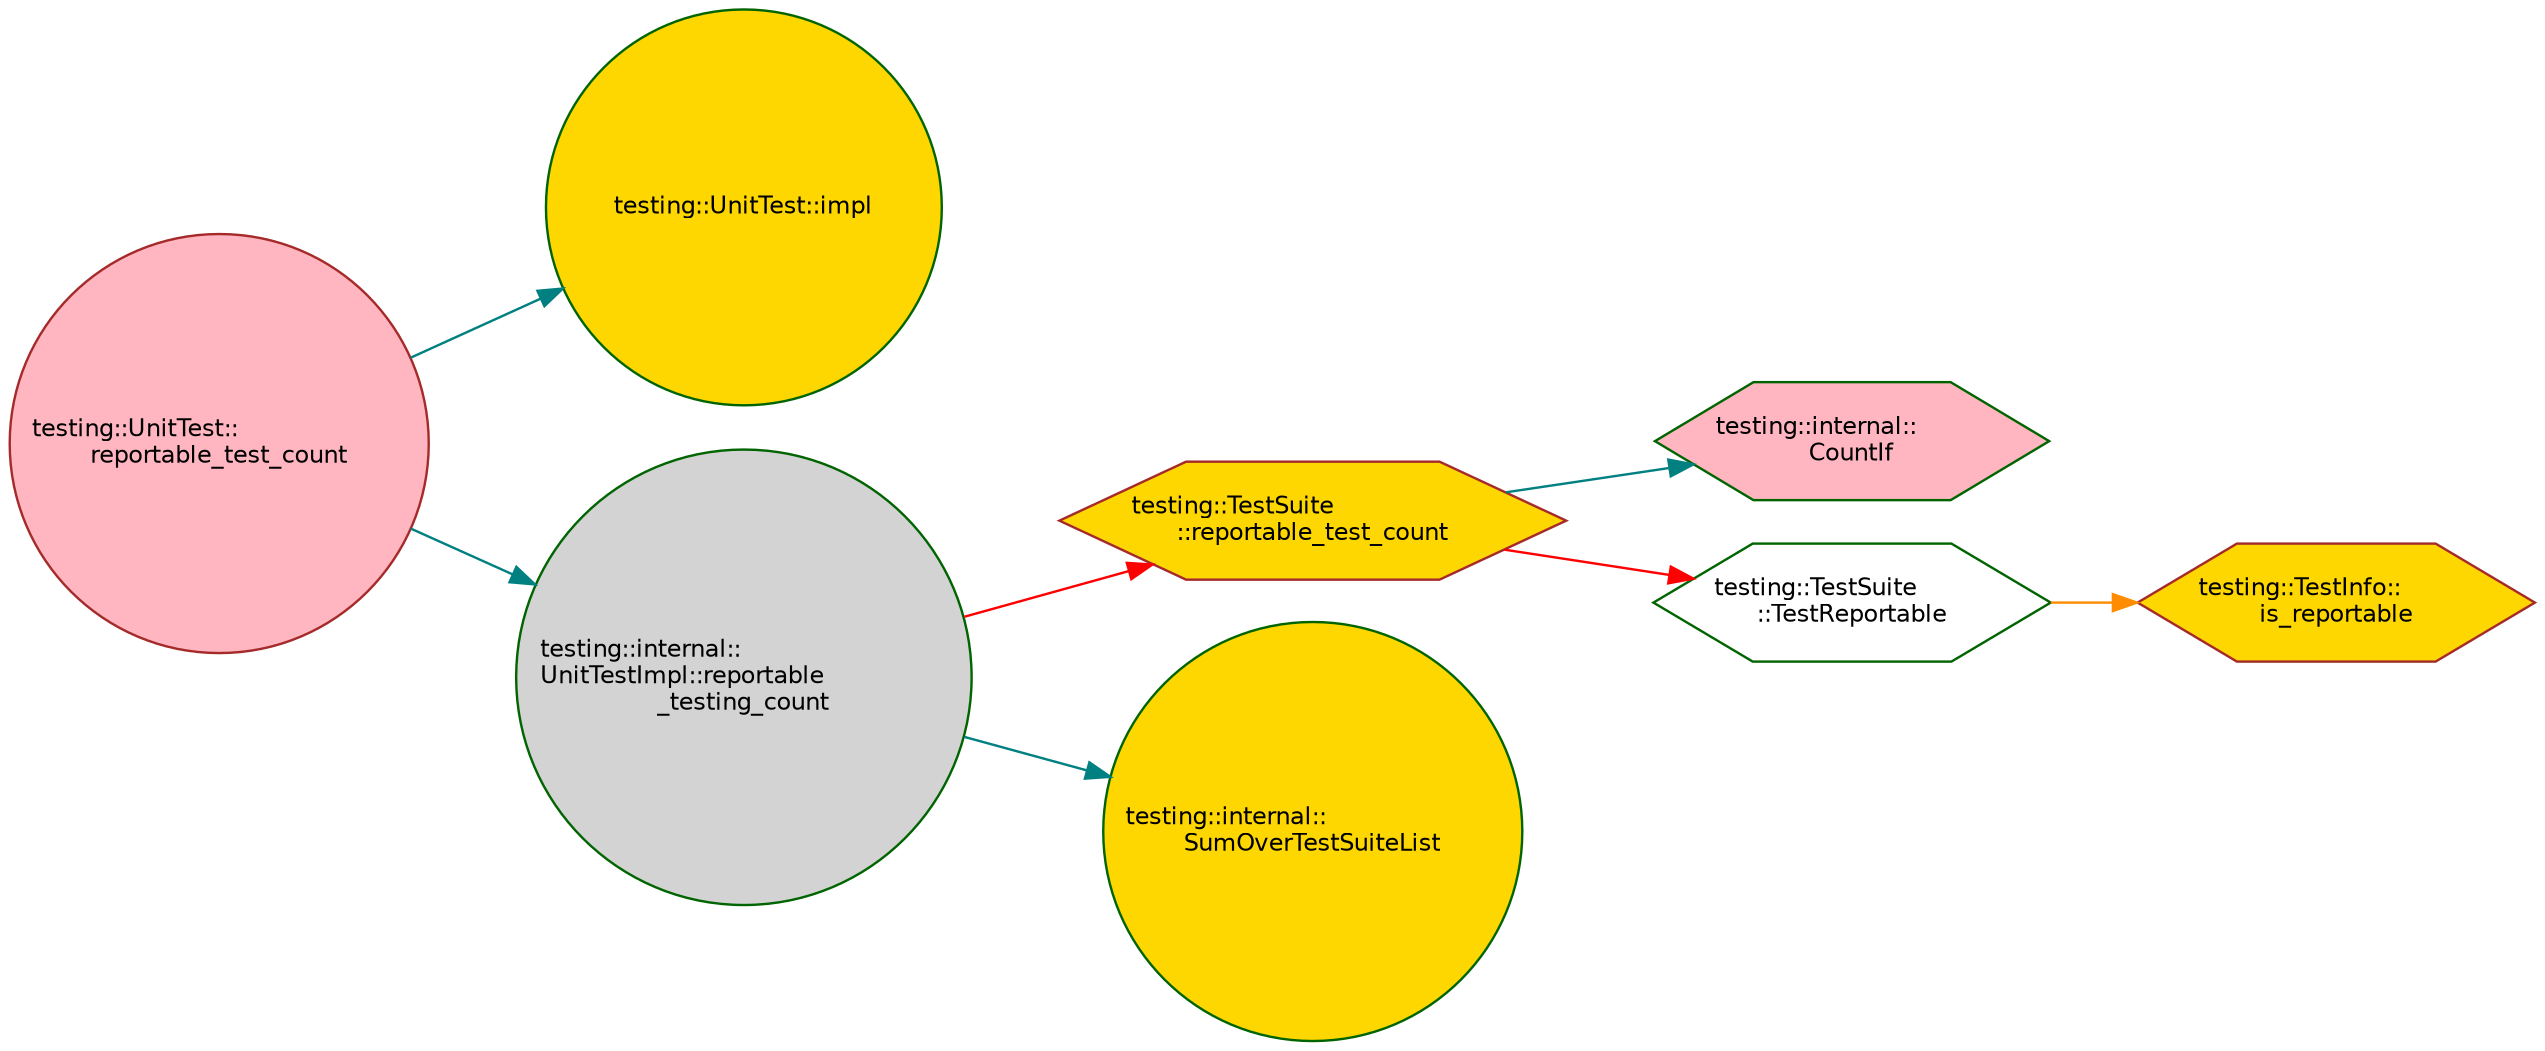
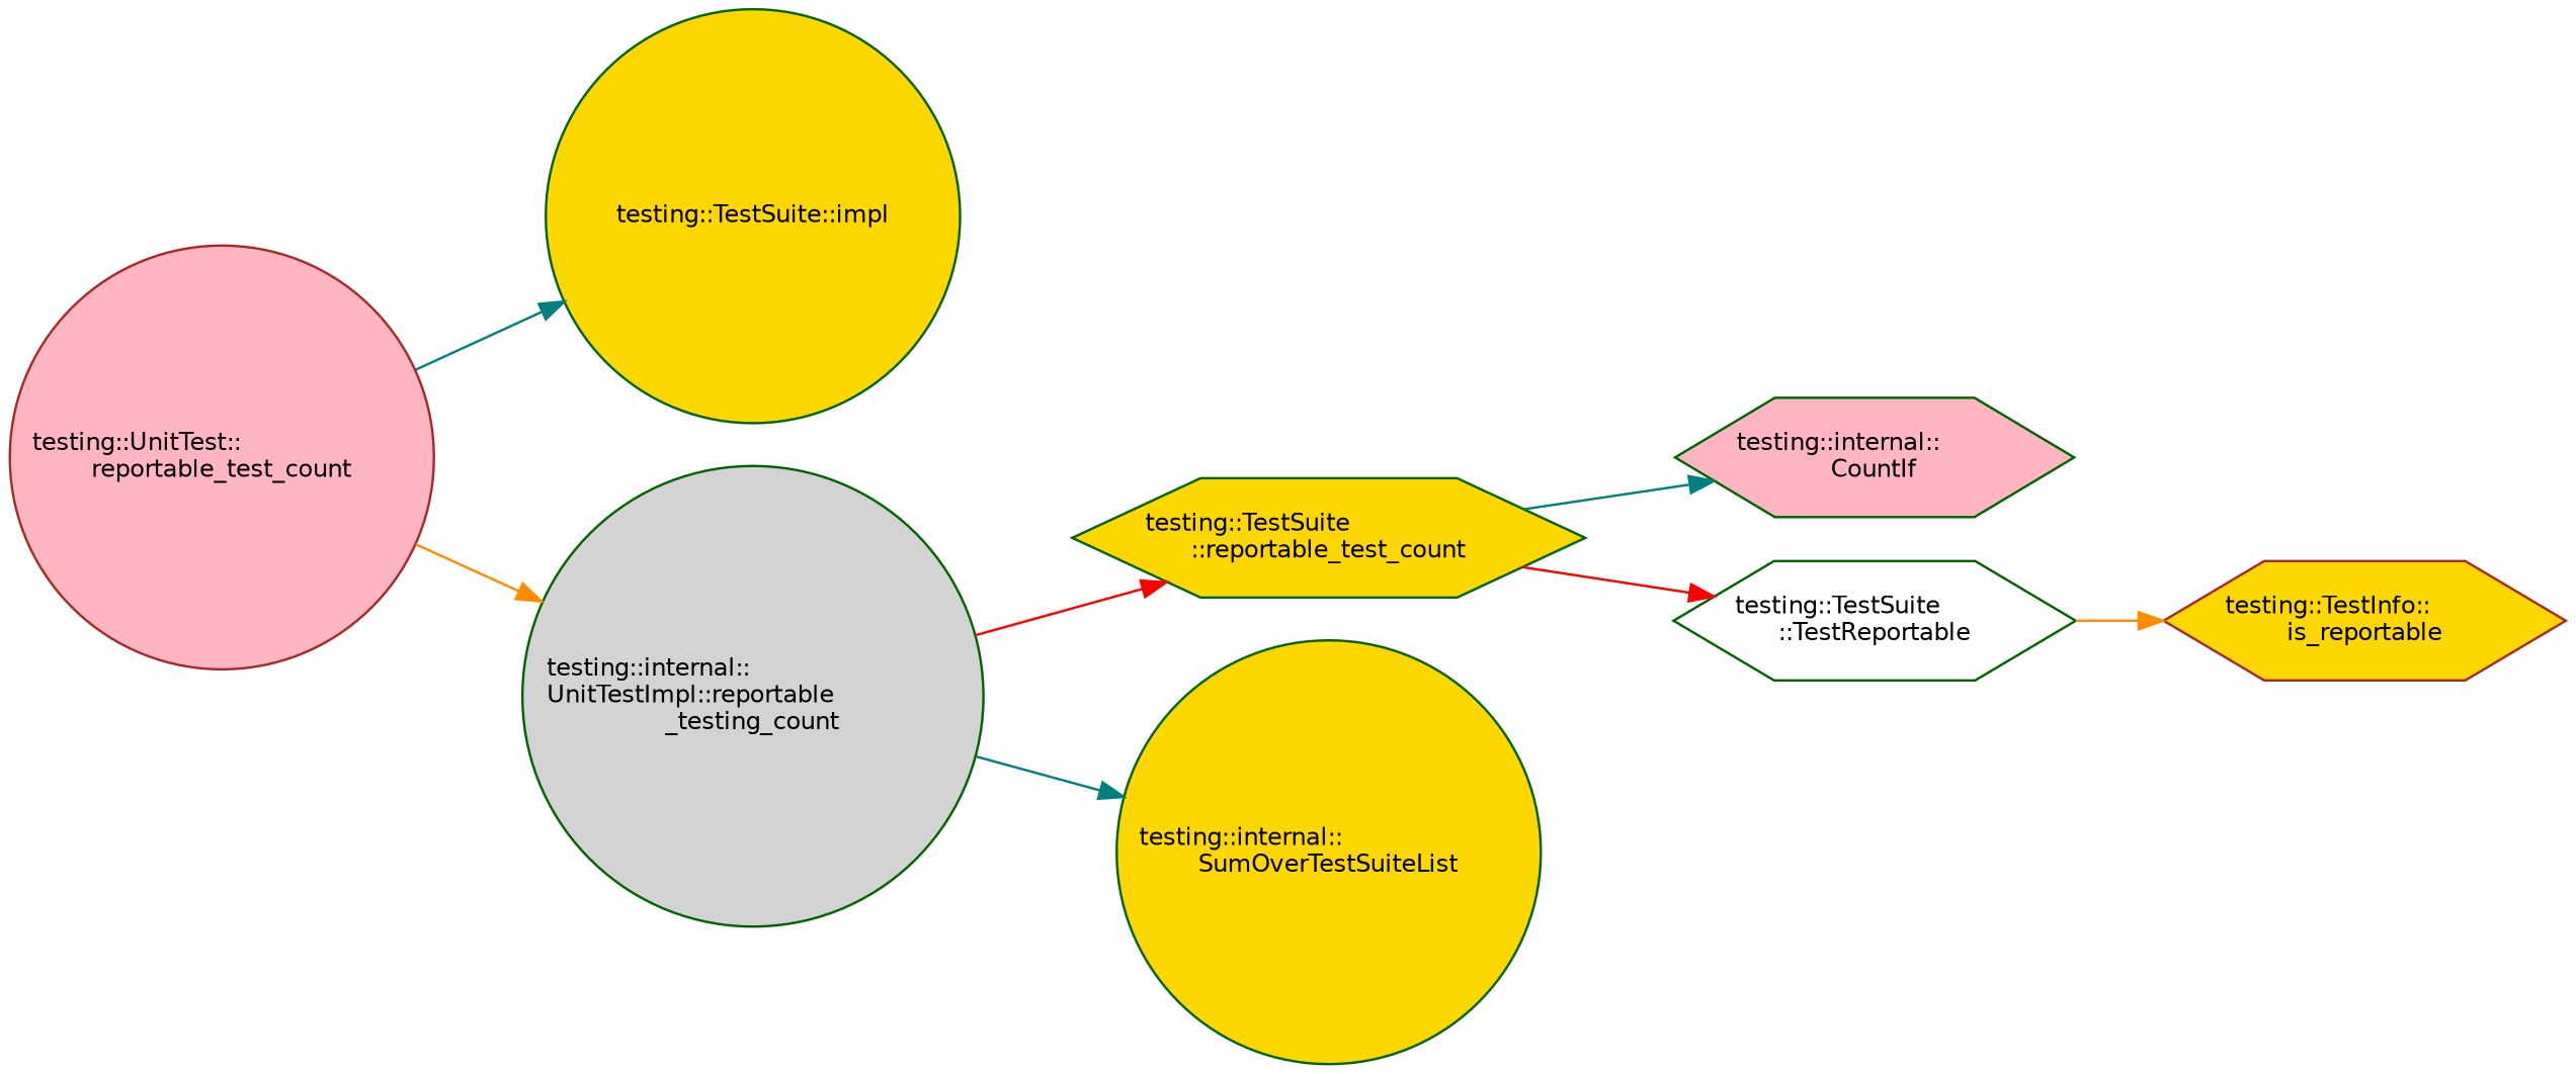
  digraph {
    rankdir=LR
    node [color=darkgreen fillcolor=gold fontname=Helvetica fontsize=10 shape=circle style=filled]
    edge [color=teal fontname=Helvetica fontsize=10 labelfontname=Helvetica labelfontsize=10 style=solid]
    n1 [color=brown fillcolor=lightpink fontcolor=black height=0.2 label="testing::UnitTest::\lreportable_test_count" width=0.4]
-   n2 [height=0.2 label="testing::UnitTest::impl" width=0.4]
+   n2 [height=0.2 label="testing::TestSuite::impl" width=0.4]
    n3 [fillcolor=lightgrey height=0.2 label="testing::internal::\lUnitTestImpl::reportable\l_testing_count" width=0.4]
-   n4 [color=brown height=0.2 label="testing::TestSuite\l::reportable_test_count" shape=hexagon width=0.4]
+   n4 [height=0.2 label="testing::TestSuite\l::reportable_test_count" shape=hexagon width=0.4]
    n5 [height=0.2 label="testing::internal::\lSumOverTestSuiteList" width=0.4]
    n6 [fillcolor=lightpink height=0.2 label="testing::internal::\lCountIf" shape=hexagon width=0.4]
    n7 [fillcolor=white height=0.2 label="testing::TestSuite\l::TestReportable" shape=hexagon width=0.4]
    n8 [color=brown height=0.2 label="testing::TestInfo::\lis_reportable" shape=hexagon width=0.4]
    n1 -> n2
-   n1 -> n3
+   n1 -> n3 [color=darkorange]
    n3 -> n4 [color=red]
    n3 -> n5
    n4 -> n6
    n4 -> n7 [color=red]
    n7 -> n8 [color=darkorange]
  }
